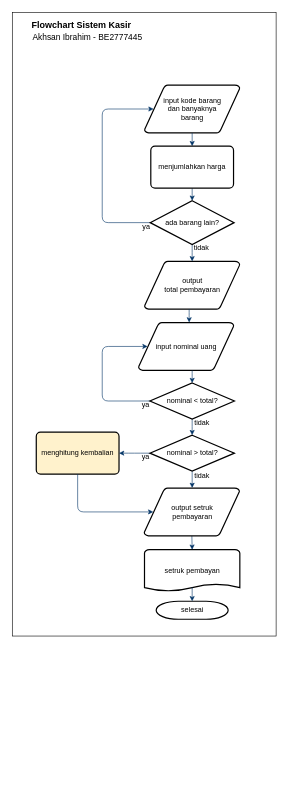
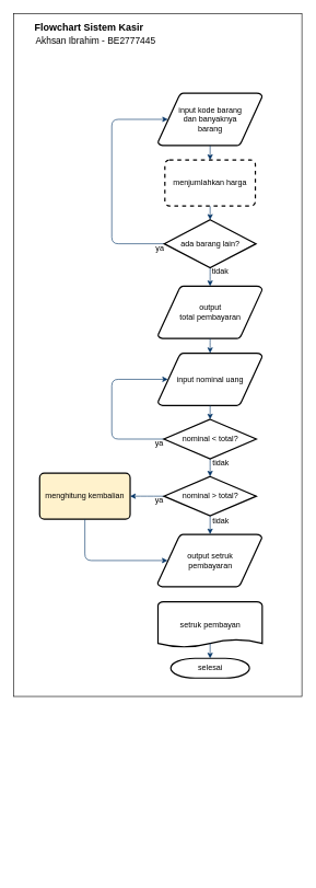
  <mxCell id="0" />
  <mxCell id="1" parent="0" />
  <mxCell id="2" value="" style="whiteSpace=wrap;html=1;" vertex="1" parent="1"><mxGeometry x="20" width="440" height="1040" as="geometry" y="20" /></mxCell>
  <mxCell id="3" value="input kode barang&lt;br&gt;dan banyaknya&lt;br&gt;barang" style="shape=mxgraph.flowchart.data;strokeWidth=2;gradientColor=none;gradientDirection=north;fontStyle=0;html=1;" vertex="1" parent="1"><mxGeometry x="240.5" y="141" width="159" height="80" as="geometry" /></mxCell>
  <mxCell id="4" value="output&lt;br&gt;total pembayaran" style="shape=mxgraph.flowchart.data;strokeWidth=2;gradientColor=none;gradientDirection=north;fontStyle=0;html=1;" vertex="1" parent="1"><mxGeometry x="240.5" y="435" width="159" height="80" as="geometry" /></mxCell>
  <mxCell id="5" style="fontStyle=1;strokeColor=#003366;strokeWidth=1;html=1;entryX=0.5;entryY=0;entryDx=0;entryDy=0;" edge="1" parent="1" source="3" target="15"><mxGeometry relative="1" as="geometry"><mxPoint x="320" y="270" as="targetPoint" /></mxGeometry></mxCell>
  <mxCell id="6" style="entryX=0.5;entryY=0;entryPerimeter=0;fontStyle=1;strokeColor=#003366;strokeWidth=1;html=1;exitX=0.5;exitY=1;exitDx=0;exitDy=0;" edge="1" parent="1" source="15" target="28"><mxGeometry relative="1" as="geometry"><mxPoint x="320" y="350" as="sourcePoint" /></mxGeometry></mxCell>
  <mxCell id="7" value="" style="edgeStyle=elbowEdgeStyle;elbow=horizontal;fontColor=#001933;fontStyle=1;strokeColor=#003366;strokeWidth=1;html=1;" edge="1" parent="1" source="28" target="4"><mxGeometry width="100" height="100" as="geometry"><mxPoint y="120" as="sourcePoint" x="0" /><mxPoint x="100" as="targetPoint" y="20" /></mxGeometry></mxCell>
- <mxCell id="8" value="input nominal uang" style="shape=mxgraph.flowchart.data;strokeWidth=2;gradientColor=none;gradientDirection=north;fontStyle=0;html=1;" vertex="1" parent="1"><mxGeometry x="230.5" y="537" width="159" height="80" as="geometry" /></mxCell>
+ <mxCell id="8" value="input nominal uang" style="shape=mxgraph.flowchart.data;strokeWidth=2;gradientColor=none;gradientDirection=north;fontStyle=0;html=1;" vertex="1" parent="1"><mxGeometry x="240.5" y="537" width="159" height="80" as="geometry" /></mxCell>
  <mxCell id="9" value="" style="edgeStyle=elbowEdgeStyle;elbow=horizontal;fontStyle=1;strokeColor=#003366;strokeWidth=1;html=1;" edge="1" parent="1" source="4" target="8"><mxGeometry width="100" height="100" as="geometry"><mxPoint y="120" as="sourcePoint" x="0" /><mxPoint x="100" as="targetPoint" y="20" /></mxGeometry></mxCell>
  <mxCell id="10" value="" style="edgeStyle=elbowEdgeStyle;elbow=horizontal;entryX=0.5;entryY=0;entryPerimeter=0;fontStyle=1;strokeColor=#003366;strokeWidth=1;html=1;entryDx=0;entryDy=0;" edge="1" parent="1" source="8" target="32"><mxGeometry width="100" height="100" as="geometry"><mxPoint y="120" as="sourcePoint" x="0" /><mxPoint x="321" y="815.6" as="targetPoint" /></mxGeometry></mxCell>
  <mxCell id="11" value="setruk pembayan" style="shape=mxgraph.flowchart.document;strokeWidth=2;gradientColor=none;gradientDirection=north;fontStyle=0;html=1;" vertex="1" parent="1"><mxGeometry x="240.5" y="916" width="159" height="70" as="geometry" /></mxCell>
  <mxCell id="12" value="" style="edgeStyle=elbowEdgeStyle;elbow=horizontal;exitX=0.5;exitY=1;exitPerimeter=0;fontStyle=1;strokeColor=#003366;strokeWidth=1;html=1;entryX=0.5;entryY=0;entryDx=0;entryDy=0;entryPerimeter=0;" edge="1" parent="1" source="32" target="36"><mxGeometry x="-1.5" y="-310" width="100" height="100" as="geometry"><mxPoint x="-1.5" y="-190" as="sourcePoint" /><mxPoint x="320" y="900" as="targetPoint" /></mxGeometry></mxCell>
  <mxCell id="13" value="selesai" style="shape=mxgraph.flowchart.terminator;strokeWidth=2;gradientColor=none;gradientDirection=north;fontStyle=0;html=1;" vertex="1" parent="1"><mxGeometry x="260" y="1002" width="120" height="30" as="geometry" /></mxCell>
  <mxCell id="14" value="" style="edgeStyle=elbowEdgeStyle;elbow=horizontal;exitX=0;exitY=0.5;exitPerimeter=0;entryX=0.095;entryY=0.5;fontStyle=1;strokeColor=#003366;strokeWidth=1;html=1;entryDx=0;entryDy=0;entryPerimeter=0;exitDx=0;exitDy=0;" edge="1" parent="1" source="28" target="3"><mxGeometry width="100" height="100" as="geometry"><mxPoint y="120" as="sourcePoint" x="0" /><mxPoint x="255.605" y="310" as="targetPoint" /><Array as="points"><mxPoint x="170" y="310" /><mxPoint x="160" y="320" /><mxPoint x="120" y="990" /></Array></mxGeometry></mxCell>
- <mxCell id="15" value="menjumlahkan harga" style="rounded=1;whiteSpace=wrap;html=1;absoluteArcSize=1;arcSize=14;strokeWidth=2;" vertex="1" parent="1"><mxGeometry x="251" y="243" width="138" height="70" as="geometry" /></mxCell>
+ <mxCell id="15" value="menjumlahkan harga" style="rounded=1;whiteSpace=wrap;html=1;absoluteArcSize=1;arcSize=14;strokeWidth=2;dashed=1;" vertex="1" parent="1"><mxGeometry x="251" y="243" width="138" height="70" as="geometry" /></mxCell>
  <mxCell id="16" value="" style="edgeStyle=elbowEdgeStyle;elbow=horizontal;exitX=0;exitY=0.5;exitPerimeter=0;entryX=0.095;entryY=0.5;fontStyle=1;strokeColor=#003366;strokeWidth=1;html=1;entryDx=0;entryDy=0;entryPerimeter=0;exitDx=0;exitDy=0;" edge="1" parent="1" source="32" target="8"><mxGeometry x="-46.6" y="340" width="100" height="100" as="geometry"><mxPoint x="193.4" y="763.5" as="sourcePoint" /><mxPoint x="209.005" y="530" as="targetPoint" /><Array as="points"><mxPoint x="170" y="760" /><mxPoint x="113.4" y="660" /><mxPoint x="73.4" y="1330" /></Array></mxGeometry></mxCell>
  <mxCell id="17" value="menghitung kembalian" style="rounded=1;whiteSpace=wrap;html=1;absoluteArcSize=1;arcSize=14;strokeWidth=2;fillColor=#fff2cc;" vertex="1" parent="1"><mxGeometry x="60" y="720" width="138" height="70" as="geometry" /></mxCell>
  <mxCell id="18" value="" style="edgeStyle=elbowEdgeStyle;elbow=horizontal;entryX=1;entryY=0.5;fontStyle=1;strokeColor=#003366;strokeWidth=1;html=1;entryDx=0;entryDy=0;exitX=0;exitY=0.5;exitDx=0;exitDy=0;exitPerimeter=0;" edge="1" parent="1" source="36" target="17"><mxGeometry x="-90.93" y="126" width="100" height="100" as="geometry"><mxPoint x="228.635" y="866" as="sourcePoint" /><mxPoint x="228.57" y="916" as="targetPoint" /></mxGeometry></mxCell>
  <mxCell id="19" value="" style="edgeStyle=elbowEdgeStyle;elbow=horizontal;entryX=0.5;entryY=0;fontStyle=1;strokeColor=#003366;strokeWidth=1;html=1;entryDx=0;entryDy=0;exitX=0.5;exitY=1;exitDx=0;exitDy=0;exitPerimeter=0;entryPerimeter=0;" edge="1" parent="1" source="36" target="26"><mxGeometry x="105.5" y="200" width="100" height="100" as="geometry"><mxPoint x="425.065" y="940" as="sourcePoint" /><mxPoint x="320" y="870" as="targetPoint" /></mxGeometry></mxCell>
- <mxCell id="20" value="" style="edgeStyle=elbowEdgeStyle;elbow=horizontal;fontStyle=1;strokeColor=#003366;strokeWidth=1;html=1;exitX=0.5;exitY=1;exitDx=0;exitDy=0;entryX=0.5;entryY=0;entryDx=0;entryDy=0;entryPerimeter=0;exitPerimeter=0;" edge="1" parent="1" source="26" target="11"><mxGeometry x="105.07" y="350" width="100" height="100" as="geometry"><mxPoint x="320" y="940" as="sourcePoint" /><mxPoint x="340" y="950" as="targetPoint" /></mxGeometry></mxCell>
  <mxCell id="21" value="" style="edgeStyle=elbowEdgeStyle;elbow=horizontal;entryX=0.095;entryY=0.5;fontStyle=1;strokeColor=#003366;strokeWidth=1;html=1;entryDx=0;entryDy=0;exitX=0.5;exitY=1;exitDx=0;exitDy=0;entryPerimeter=0;" edge="1" parent="1" source="17" target="26"><mxGeometry x="-94.93" y="250" width="100" height="100" as="geometry"><mxPoint x="120" y="980" as="sourcePoint" /><mxPoint x="251" y="905" as="targetPoint" /><Array as="points"><mxPoint x="129" y="860" /><mxPoint x="120" y="980" /></Array></mxGeometry></mxCell>
  <mxCell id="22" value="" style="edgeStyle=elbowEdgeStyle;elbow=horizontal;entryX=0.5;entryY=0;fontStyle=1;strokeColor=#003366;strokeWidth=1;html=1;entryDx=0;entryDy=0;exitX=0.5;exitY=0.9;exitDx=0;exitDy=0;entryPerimeter=0;exitPerimeter=0;" edge="1" parent="1" source="11" target="13"><mxGeometry x="104.71" y="491" width="100" height="100" as="geometry"><mxPoint x="318.64" y="1211" as="sourcePoint" /><mxPoint x="318.64" y="1261" as="targetPoint" /></mxGeometry></mxCell>
  <mxCell id="23" value="" style="group" vertex="1" connectable="0" parent="1"><mxGeometry x="40" y="26" width="210" height="51" as="geometry" /></mxCell>
  <mxCell id="24" value="&lt;font style=&quot;font-size: 15px;&quot;&gt;&lt;b&gt;Flowchart Sistem Kasir&lt;/b&gt;&lt;/font&gt;" style="text;html=1;align=center;verticalAlign=middle;resizable=0;points=[];autosize=1;strokeColor=none;fillColor=none;" vertex="1" parent="23"><mxGeometry width="190" height="30" as="geometry" /></mxCell>
  <mxCell id="25" value="&lt;font style=&quot;font-size: 14px;&quot;&gt;Akhsan Ibrahim - BE2777445&lt;/font&gt;" style="text;html=1;align=center;verticalAlign=middle;resizable=0;points=[];autosize=1;strokeColor=none;fillColor=none;" vertex="1" parent="23"><mxGeometry y="21" width="210" height="30" as="geometry" /></mxCell>
  <mxCell id="26" value="&lt;span style=&quot;&quot;&gt;output setruk&lt;br&gt;pembayaran&lt;/span&gt;" style="shape=mxgraph.flowchart.data;strokeWidth=2;gradientColor=none;gradientDirection=north;fontStyle=0;html=1;" vertex="1" parent="1"><mxGeometry x="240" y="813" width="159" height="80" as="geometry" /></mxCell>
  <mxCell id="27" value="" style="group" vertex="1" connectable="0" parent="1"><mxGeometry x="211" y="334" width="179" height="91" as="geometry" /></mxCell>
  <mxCell id="28" value="ada barang lain?" style="shape=mxgraph.flowchart.decision;strokeWidth=2;gradientColor=none;gradientDirection=north;fontStyle=0;html=1;" vertex="1" parent="27"><mxGeometry x="39" width="140" height="73" as="geometry" /></mxCell>
  <mxCell id="29" value="tidak" style="text;fontStyle=0;html=1;strokeColor=none;gradientColor=none;fillColor=none;strokeWidth=2;align=left;" vertex="1" parent="27"><mxGeometry x="110" y="65" width="40" height="26" as="geometry" /></mxCell>
  <mxCell id="30" value="ya" style="text;fontStyle=0;html=1;strokeColor=none;gradientColor=none;fillColor=none;strokeWidth=2;align=right;" vertex="1" parent="27"><mxGeometry y="29" width="40" height="26" as="geometry" /></mxCell>
  <mxCell id="31" value="" style="group" vertex="1" connectable="0" parent="1"><mxGeometry x="218.25" y="638" width="172.25" height="77" as="geometry" /></mxCell>
  <mxCell id="32" value="nominal &amp;lt; total?" style="shape=mxgraph.flowchart.decision;strokeWidth=2;gradientColor=none;gradientDirection=north;fontStyle=0;html=1;" vertex="1" parent="31"><mxGeometry x="31.25" width="141" height="60" as="geometry" /></mxCell>
  <mxCell id="33" value="ya" style="text;fontStyle=0;html=1;strokeColor=none;gradientColor=none;fillColor=none;strokeWidth=2;align=right;" vertex="1" parent="31"><mxGeometry y="23" width="31.5" height="26" as="geometry" /></mxCell>
  <mxCell id="34" value="tidak" style="text;fontStyle=0;html=1;strokeColor=none;gradientColor=none;fillColor=none;strokeWidth=2;align=left;" vertex="1" parent="31"><mxGeometry x="103.25" y="53" width="31" height="26" as="geometry" /></mxCell>
  <mxCell id="35" value="" style="group" vertex="1" connectable="0" parent="1"><mxGeometry x="218.5" y="725" width="172" height="80" as="geometry" /></mxCell>
  <mxCell id="36" value="nominal &amp;gt; total?" style="shape=mxgraph.flowchart.decision;strokeWidth=2;gradientColor=none;gradientDirection=north;fontStyle=0;html=1;" vertex="1" parent="35"><mxGeometry x="31" width="141" height="60" as="geometry" /></mxCell>
  <mxCell id="37" value="ya" style="text;fontStyle=0;html=1;strokeColor=none;gradientColor=none;fillColor=none;strokeWidth=2;align=right;" vertex="1" parent="35"><mxGeometry y="23" width="31.5" height="26" as="geometry" /></mxCell>
  <mxCell id="38" value="tidak" style="text;fontStyle=0;html=1;strokeColor=none;gradientColor=none;fillColor=none;strokeWidth=2;align=left;" vertex="1" parent="35"><mxGeometry x="103.5" y="54" width="31" height="26" as="geometry" /></mxCell>
